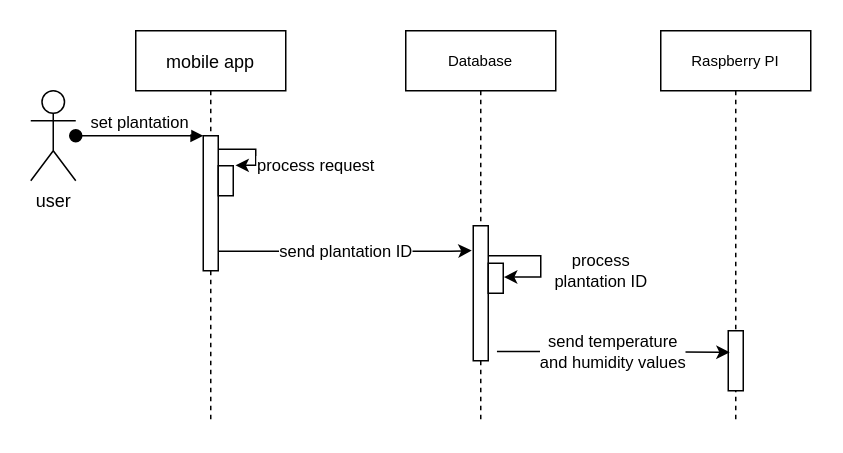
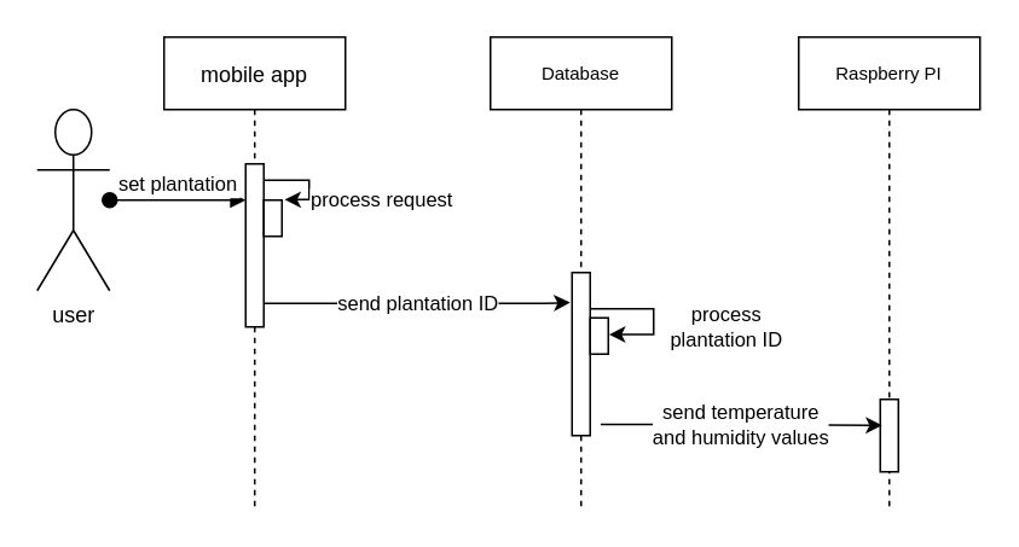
  <mxCell id="0" />
  <mxCell id="1" parent="0" />
  <mxCell id="2" value="mobile app" style="shape=umlLifeline;perimeter=lifelinePerimeter;container=1;collapsible=0;recursiveResize=0;rounded=0;shadow=0;strokeWidth=1;" vertex="1" parent="1"><mxGeometry x="90" y="20" width="100" height="260" as="geometry" /></mxCell>
  <mxCell id="3" value="process request" style="edgeStyle=orthogonalEdgeStyle;rounded=0;orthogonalLoop=1;jettySize=auto;html=1;entryX=1.143;entryY=-0.014;entryDx=0;entryDy=0;entryPerimeter=0;" edge="1" parent="2" source="4" target="5"><mxGeometry x="0.449" y="40" relative="1" as="geometry"><Array as="points"><mxPoint x="80" y="79" /><mxPoint x="80" y="90" /></Array><mxPoint x="40" y="-40" as="offset" /></mxGeometry></mxCell>
  <mxCell id="4" value="" style="points=[];perimeter=orthogonalPerimeter;rounded=0;shadow=0;strokeWidth=1;" vertex="1" parent="2"><mxGeometry x="45" y="70" width="10" height="90" as="geometry" /></mxCell>
  <mxCell id="5" value="" style="points=[];perimeter=orthogonalPerimeter;rounded=0;shadow=0;strokeWidth=1;" vertex="1" parent="2"><mxGeometry x="55" y="90" width="10" height="20" as="geometry" /></mxCell>
  <mxCell id="6" value="Database" style="shape=umlLifeline;perimeter=lifelinePerimeter;container=1;collapsible=0;recursiveResize=0;rounded=0;shadow=0;strokeWidth=1;fontSize=10;" vertex="1" parent="1"><mxGeometry x="270" y="20" width="100" height="260" as="geometry" /></mxCell>
  <mxCell id="7" value="" style="points=[];perimeter=orthogonalPerimeter;rounded=0;shadow=0;strokeWidth=1;" vertex="1" parent="6"><mxGeometry x="45" y="130" width="10" height="90" as="geometry" /></mxCell>
  <mxCell id="8" value="" style="points=[];perimeter=orthogonalPerimeter;rounded=0;shadow=0;strokeWidth=1;" vertex="1" parent="6"><mxGeometry x="55" y="155" width="10" height="20" as="geometry" /></mxCell>
  <mxCell id="9" value="process&lt;br&gt;plantation ID" style="edgeStyle=orthogonalEdgeStyle;rounded=0;orthogonalLoop=1;jettySize=auto;html=1;entryX=1.04;entryY=0.46;entryDx=0;entryDy=0;entryPerimeter=0;" edge="1" parent="6" source="7" target="8"><mxGeometry x="0.22" y="40" relative="1" as="geometry"><Array as="points"><mxPoint x="90" y="150" /><mxPoint x="90" y="164" /></Array><mxPoint as="offset" /></mxGeometry></mxCell>
- <mxCell id="10" value="user" style="shape=umlActor;verticalLabelPosition=bottom;verticalAlign=top;html=1;outlineConnect=0;" vertex="1" parent="1"><mxGeometry x="20" y="60" width="30" height="60" as="geometry" /></mxCell>
+ <mxCell id="10" value="user" style="shape=umlActor;verticalLabelPosition=bottom;verticalAlign=top;html=1;outlineConnect=0;" vertex="1" parent="1"><mxGeometry x="20" y="60" width="40" height="100" as="geometry" /></mxCell>
  <mxCell id="11" value="set plantation" style="verticalAlign=bottom;startArrow=oval;endArrow=block;startSize=8;shadow=0;strokeWidth=1;" edge="1" parent="1" source="10" target="4"><mxGeometry relative="1" as="geometry"><mxPoint x="85" y="90" as="sourcePoint" /></mxGeometry></mxCell>
  <mxCell id="12" value="Raspberry PI" style="shape=umlLifeline;perimeter=lifelinePerimeter;container=1;collapsible=0;recursiveResize=0;rounded=0;shadow=0;strokeWidth=1;fontSize=10;" vertex="1" parent="1"><mxGeometry x="440" y="20" width="100" height="260" as="geometry" /></mxCell>
  <mxCell id="13" value="" style="points=[];perimeter=orthogonalPerimeter;rounded=0;shadow=0;strokeWidth=1;" vertex="1" parent="12"><mxGeometry x="45" y="200" width="10" height="40" as="geometry" /></mxCell>
  <mxCell id="14" value="send plantation ID" style="edgeStyle=orthogonalEdgeStyle;rounded=0;orthogonalLoop=1;jettySize=auto;html=1;entryX=-0.1;entryY=0.184;entryDx=0;entryDy=0;entryPerimeter=0;" edge="1" parent="1" source="4" target="7"><mxGeometry relative="1" as="geometry"><Array as="points"><mxPoint x="300" y="167" /><mxPoint x="300" y="167" /></Array></mxGeometry></mxCell>
  <mxCell id="15" value="send temperature &lt;br&gt;and humidity values" style="edgeStyle=orthogonalEdgeStyle;rounded=0;orthogonalLoop=1;jettySize=auto;html=1;entryX=0.1;entryY=0.36;entryDx=0;entryDy=0;entryPerimeter=0;exitX=1.58;exitY=0.931;exitDx=0;exitDy=0;exitPerimeter=0;" edge="1" parent="1" source="7" target="13"><mxGeometry relative="1" as="geometry"><Array as="points" /></mxGeometry></mxCell>
